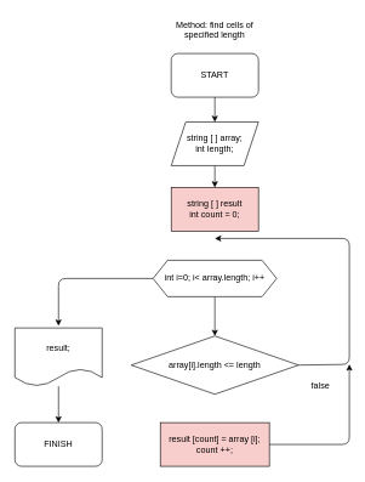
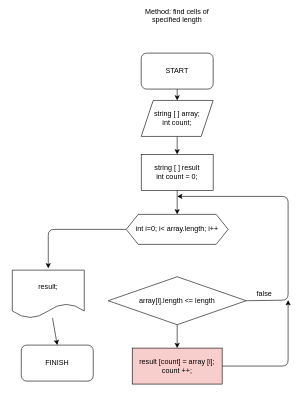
  <mxCell id="0" />
  <mxCell id="1" parent="0" />
  <mxCell id="2" style="edgeStyle=none;html=1;entryX=0.5;entryY=0;entryDx=0;entryDy=0;exitX=0.5;exitY=1;exitDx=0;exitDy=0;" parent="1" source="3" target="5" edge="1"><mxGeometry relative="1" as="geometry"><mxPoint x="295" y="137" as="sourcePoint" /></mxGeometry></mxCell>
- <mxCell id="3" value="START" style="rounded=1;whiteSpace=wrap;html=1;" parent="1" vertex="1"><mxGeometry x="235" y="73" width="120" height="60" as="geometry" /></mxCell>
+ <mxCell id="3" value="START" style="rounded=1;whiteSpace=wrap;html=1;" parent="1" vertex="1"><mxGeometry x="235" y="88" width="120" height="60" as="geometry" /></mxCell>
  <mxCell id="4" style="edgeStyle=none;html=1;entryX=0.5;entryY=0;entryDx=0;entryDy=0;" parent="1" source="5" target="7" edge="1"><mxGeometry relative="1" as="geometry" /></mxCell>
- <mxCell id="5" value="string [ ] array;&lt;br&gt;int length;" style="shape=parallelogram;perimeter=parallelogramPerimeter;whiteSpace=wrap;html=1;fixedSize=1;" parent="1" vertex="1"><mxGeometry x="235" y="167" width="120" height="60" as="geometry" /></mxCell>
- <mxCell id="7" value="string [ ] result&lt;br&gt;int count = 0;" style="rounded=0;whiteSpace=wrap;html=1;fillColor=#f8cecc;" parent="1" vertex="1"><mxGeometry x="235" y="257" width="120" height="60" as="geometry" /></mxCell>
- <mxCell id="8" style="edgeStyle=none;html=1;entryX=0.5;entryY=0;entryDx=0;entryDy=0;" parent="1" source="10" target="17" edge="1"><mxGeometry relative="1" as="geometry"><mxPoint x="295" y="457" as="targetPoint" /></mxGeometry></mxCell>
+ <mxCell id="5" value="string [ ] array;&lt;br&gt;int count;" style="shape=parallelogram;perimeter=parallelogramPerimeter;whiteSpace=wrap;html=1;fixedSize=1;" parent="1" vertex="1"><mxGeometry x="235" y="167" width="120" height="60" as="geometry" /></mxCell>
+ <mxCell id="6" style="edgeStyle=none;html=1;entryX=0.5;entryY=0;entryDx=0;entryDy=0;" parent="1" source="7" target="10" edge="1"><mxGeometry relative="1" as="geometry" /></mxCell>
+ <mxCell id="7" value="string [ ] result&lt;br&gt;int count = 0;" style="rounded=0;whiteSpace=wrap;html=1;" parent="1" vertex="1"><mxGeometry x="235" y="257" width="120" height="60" as="geometry" /></mxCell>
  <mxCell id="9" style="edgeStyle=none;html=1;entryX=0.5;entryY=0;entryDx=0;entryDy=0;entryPerimeter=0;" parent="1" source="10" edge="1"><mxGeometry relative="1" as="geometry"><Array as="points"><mxPoint x="80" y="382" /></Array><mxPoint x="80" y="447" as="targetPoint" /></mxGeometry></mxCell>
  <mxCell id="10" value="int i=0; i&amp;lt; array.length; i++" style="shape=hexagon;perimeter=hexagonPerimeter2;whiteSpace=wrap;html=1;fixedSize=1;" parent="1" vertex="1"><mxGeometry x="210" y="357" width="170" height="50" as="geometry" /></mxCell>
  <mxCell id="11" style="edgeStyle=none;html=1;entryX=0.5;entryY=0;entryDx=0;entryDy=0;" parent="1" source="12" target="13" edge="1"><mxGeometry relative="1" as="geometry" /></mxCell>
  <mxCell id="12" value="result;" style="shape=document;whiteSpace=wrap;html=1;boundedLbl=1;" parent="1" vertex="1"><mxGeometry x="20" y="450" width="120" height="80" as="geometry" /></mxCell>
- <mxCell id="13" value="FINISH" style="rounded=1;whiteSpace=wrap;html=1;" parent="1" vertex="1"><mxGeometry x="20" y="580" width="120" height="60" as="geometry" /></mxCell>
+ <mxCell id="13" value="FINISH" style="rounded=1;whiteSpace=wrap;html=1;" parent="1" vertex="1"><mxGeometry x="35" y="575" width="120" height="60" as="geometry" /></mxCell>
  <mxCell id="14" style="edgeStyle=none;html=1;exitX=1;exitY=0.5;exitDx=0;exitDy=0;" parent="1" source="17" edge="1"><mxGeometry relative="1" as="geometry"><mxPoint x="295" y="327" as="targetPoint" /><Array as="points"><mxPoint x="480" y="500" /><mxPoint x="480" y="327" /></Array><mxPoint x="355" y="500" as="sourcePoint" /></mxGeometry></mxCell>
- <mxCell id="15" value="Method: find cells of&#10;specified length" style="text;align=center;verticalAlign=top;resizable=0;points=[];autosize=1;strokeColor=none;fillColor=none;fontSize=12;" vertex="1" parent="1"><mxGeometry x="210" width="170" height="50" as="geometry" y="20" /></mxCell>
+ <mxCell id="15" value="Method: find cells of&#10;specified length" style="text;align=center;verticalAlign=top;resizable=0;points=[];autosize=1;strokeColor=none;fillColor=none;fontSize=12;" vertex="1" parent="1"><mxGeometry x="210" y="5" width="170" height="50" as="geometry" /></mxCell>
+ <mxCell id="16" style="edgeStyle=none;html=1;entryX=0.5;entryY=0;entryDx=0;entryDy=0;fontSize=12;" edge="1" parent="1" source="17" target="20"><mxGeometry relative="1" as="geometry" /></mxCell>
  <mxCell id="17" value="array[i].length &amp;lt;= length" style="rhombus;whiteSpace=wrap;html=1;fontSize=12;" vertex="1" parent="1"><mxGeometry x="180" y="461" width="230" height="80" as="geometry" /></mxCell>
- <mxCell id="18" value="false" style="text;html=1;align=center;verticalAlign=middle;resizable=0;points=[];autosize=1;strokeColor=none;fillColor=none;fontSize=12;" vertex="1" parent="1"><mxGeometry x="420" y="520" width="40" height="20" as="geometry" /></mxCell>
+ <mxCell id="18" value="false" style="text;html=1;align=center;verticalAlign=middle;resizable=0;points=[];autosize=1;strokeColor=none;fillColor=none;fontSize=12;" vertex="1" parent="1"><mxGeometry x="420" y="480" width="40" height="20" as="geometry" /></mxCell>
  <mxCell id="19" style="edgeStyle=none;html=1;fontSize=12;" edge="1" parent="1" source="20"><mxGeometry relative="1" as="geometry"><mxPoint x="480" y="500" as="targetPoint" /><Array as="points"><mxPoint x="480" y="610" /></Array></mxGeometry></mxCell>
  <mxCell id="20" value="result [count] = array [i];&lt;br&gt;count ++;" style="rounded=0;whiteSpace=wrap;html=1;fontSize=12;fillColor=#f8cecc;" vertex="1" parent="1"><mxGeometry x="220" y="580" width="150" height="60" as="geometry" /></mxCell>
